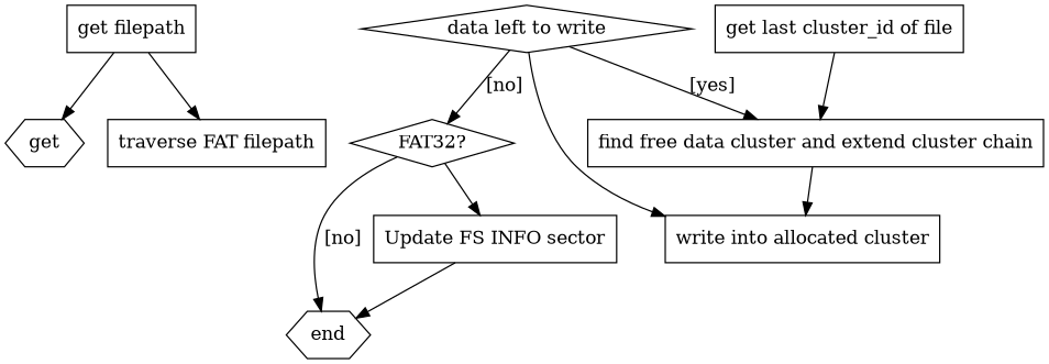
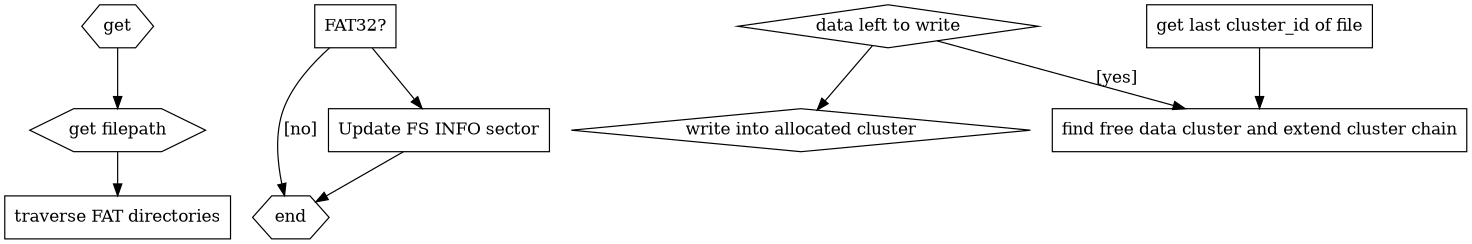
  digraph {
    node [shape=box]
    n1 [label=get shape=hexagon]
-   "get filepath"
-   "traverse FAT directories" [label="traverse FAT filepath"]
+   "get filepath" [shape=hexagon]
+   "traverse FAT directories"
    end [shape=hexagon]
    "data left to write" [shape=diamond]
-   "FAT32?" [shape=diamond]
+   "FAT32?"
    "find free data cluster and extend cluster chain"
-   "write into allocated cluster"
+   "write into allocated cluster" [shape=diamond]
    "Update FS INFO sector"
    "get last cluster_id of file"
-   "get filepath" -> n1
+   n1 -> "get filepath"
    "get filepath" -> "traverse FAT directories"
-   "data left to write" -> "FAT32?" [label="[no]"]
    "data left to write" -> "find free data cluster and extend cluster chain" [label="[yes]"]
    "data left to write" -> "write into allocated cluster"
    "FAT32?" -> end [label="[no]"]
    "FAT32?" -> "Update FS INFO sector"
-   "find free data cluster and extend cluster chain" -> "write into allocated cluster"
    "Update FS INFO sector" -> end
    "get last cluster_id of file" -> "find free data cluster and extend cluster chain"
  }
